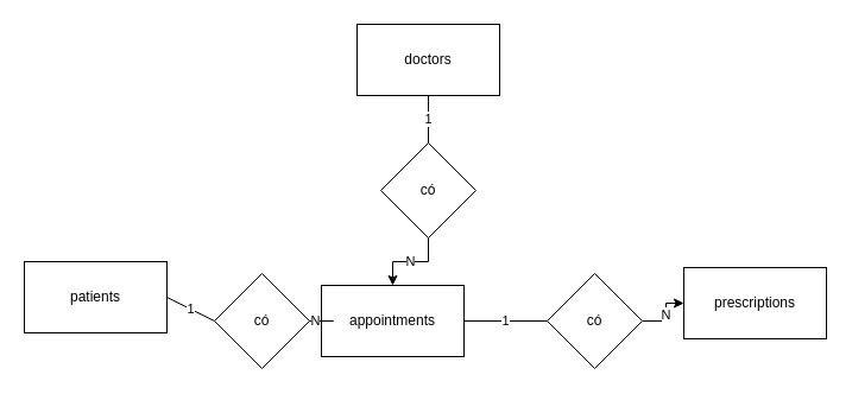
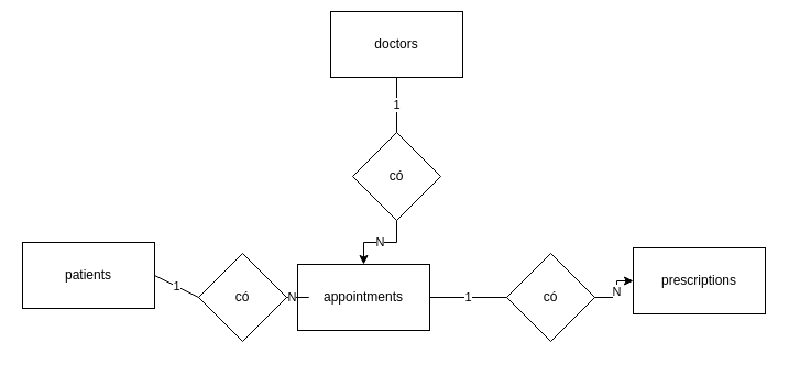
  <mxCell id="0" />
  <mxCell id="1" parent="0" />
  <mxCell id="2" value="patients" style="rounded=0;whiteSpace=wrap;html=1;" vertex="1" parent="1"><mxGeometry x="20" y="220" width="120" height="60" as="geometry" /></mxCell>
- <mxCell id="3" value="doctors" style="rounded=0;whiteSpace=wrap;html=1;" vertex="1" parent="1"><mxGeometry x="300" y="20" width="120" height="60" as="geometry" /></mxCell>
+ <mxCell id="3" value="doctors" style="rounded=0;whiteSpace=wrap;html=1;" vertex="1" parent="1"><mxGeometry x="300" y="10" width="120" height="60" as="geometry" /></mxCell>
  <mxCell id="4" value="appointments" style="rounded=0;whiteSpace=wrap;html=1;" vertex="1" parent="1"><mxGeometry x="270" y="240" width="120" height="60" as="geometry" /></mxCell>
  <mxCell id="5" value="prescriptions" style="rounded=0;whiteSpace=wrap;html=1;" vertex="1" parent="1"><mxGeometry x="575" y="225" width="120" height="60" as="geometry" /></mxCell>
  <mxCell id="6" value="N" style="edgeStyle=orthogonalEdgeStyle;rounded=0;orthogonalLoop=1;jettySize=auto;html=1;" edge="1" parent="1" source="7" target="4"><mxGeometry relative="1" as="geometry" /></mxCell>
  <mxCell id="7" value="có" style="rhombus;whiteSpace=wrap;html=1;" vertex="1" parent="1"><mxGeometry x="180" y="230" width="80" height="80" as="geometry" /></mxCell>
  <mxCell id="8" value="N" style="edgeStyle=orthogonalEdgeStyle;rounded=0;orthogonalLoop=1;jettySize=auto;html=1;" edge="1" parent="1" source="9" target="4"><mxGeometry relative="1" as="geometry" /></mxCell>
  <mxCell id="9" value="có" style="rhombus;whiteSpace=wrap;html=1;" vertex="1" parent="1"><mxGeometry x="320" y="120" width="80" height="80" as="geometry" /></mxCell>
  <mxCell id="10" value="N" style="edgeStyle=orthogonalEdgeStyle;rounded=0;orthogonalLoop=1;jettySize=auto;html=1;" edge="1" parent="1" source="11" target="5"><mxGeometry relative="1" as="geometry" /></mxCell>
  <mxCell id="11" value="có" style="rhombus;whiteSpace=wrap;html=1;" vertex="1" parent="1"><mxGeometry x="460" y="230" width="80" height="80" as="geometry" /></mxCell>
  <mxCell id="12" value="1" style="endArrow=none;html=1;rounded=0;exitX=0.5;exitY=0;exitDx=0;exitDy=0;entryX=0.5;entryY=1;entryDx=0;entryDy=0;" edge="1" parent="1" source="9" target="3"><mxGeometry width="50" height="50" relative="1" as="geometry"><mxPoint x="286" y="150" as="sourcePoint" /><mxPoint x="336" y="100" as="targetPoint" /></mxGeometry></mxCell>
  <mxCell id="13" value="1" style="endArrow=none;html=1;rounded=0;exitX=1;exitY=0.5;exitDx=0;exitDy=0;entryX=0;entryY=0.5;entryDx=0;entryDy=0;" edge="1" parent="1" source="2" target="7"><mxGeometry width="50" height="50" relative="1" as="geometry"><mxPoint x="80" y="220" as="sourcePoint" /><mxPoint x="130" y="170" as="targetPoint" /></mxGeometry></mxCell>
  <mxCell id="14" value="1" style="endArrow=none;html=1;rounded=0;exitX=1;exitY=0.5;exitDx=0;exitDy=0;entryX=0;entryY=0.5;entryDx=0;entryDy=0;" edge="1" parent="1" source="4" target="11"><mxGeometry width="50" height="50" relative="1" as="geometry"><mxPoint x="480" y="220" as="sourcePoint" /><mxPoint x="530" y="170" as="targetPoint" /></mxGeometry></mxCell>
